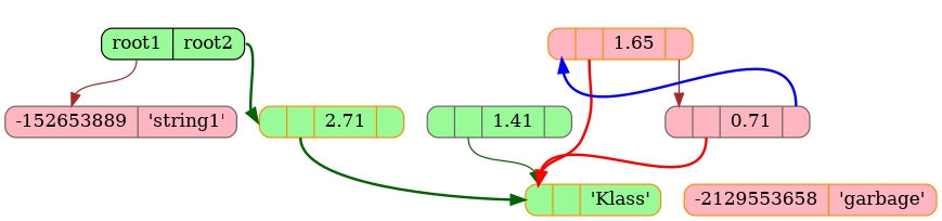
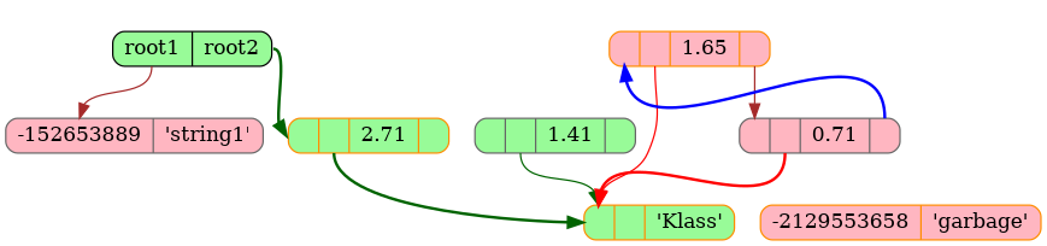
  digraph {
    node [color=darkorange fillcolor=palegreen shape=Mrecord style=filled]
    edge [color=darkgreen headport=start style=bold tailport=cls]
    n1 [height=0.1 label="<start>|<parent>|'Klass'"]
    n2 [fillcolor=lightpink height=0.1 label="<start>-2129553658|'garbage'"]
    n3 [color=black height=0.1 label="<r0>root1|<r1>root2"]
    n4 [height=0.1 label="<start>|<cls>|2.71|<p>"]
    n5 [color=gray40 fillcolor=lightpink height=0.1 label="<start>-152653889|'string1'"]
    n6 [color=gray40 height=0.1 label="<start>|<cls>|1.41|<p>"]
    n7 [fillcolor=lightpink height=0.1 label="<start>|<cls>|1.65|<p>"]
    n8 [color=gray40 fillcolor=lightpink height=0.1 label="<start>|<cls>|0.71|<p>"]
    subgraph sub_1 {
      rank=same
      n1
      n2
    }
    n3 -> n4 [tailport=r1]
    n3 -> n5 [color=brown style=solid tailport=r0]
    n4 -> n1
    n6 -> n1 [style=solid]
-   n7 -> n1 [color=red]
+   n7 -> n1 [color=red style=solid]
    n7 -> n8 [color=brown style=solid tailport=p]
    n8 -> n1 [color=red]
    n8 -> n7 [color=blue tailport=p]
  }
